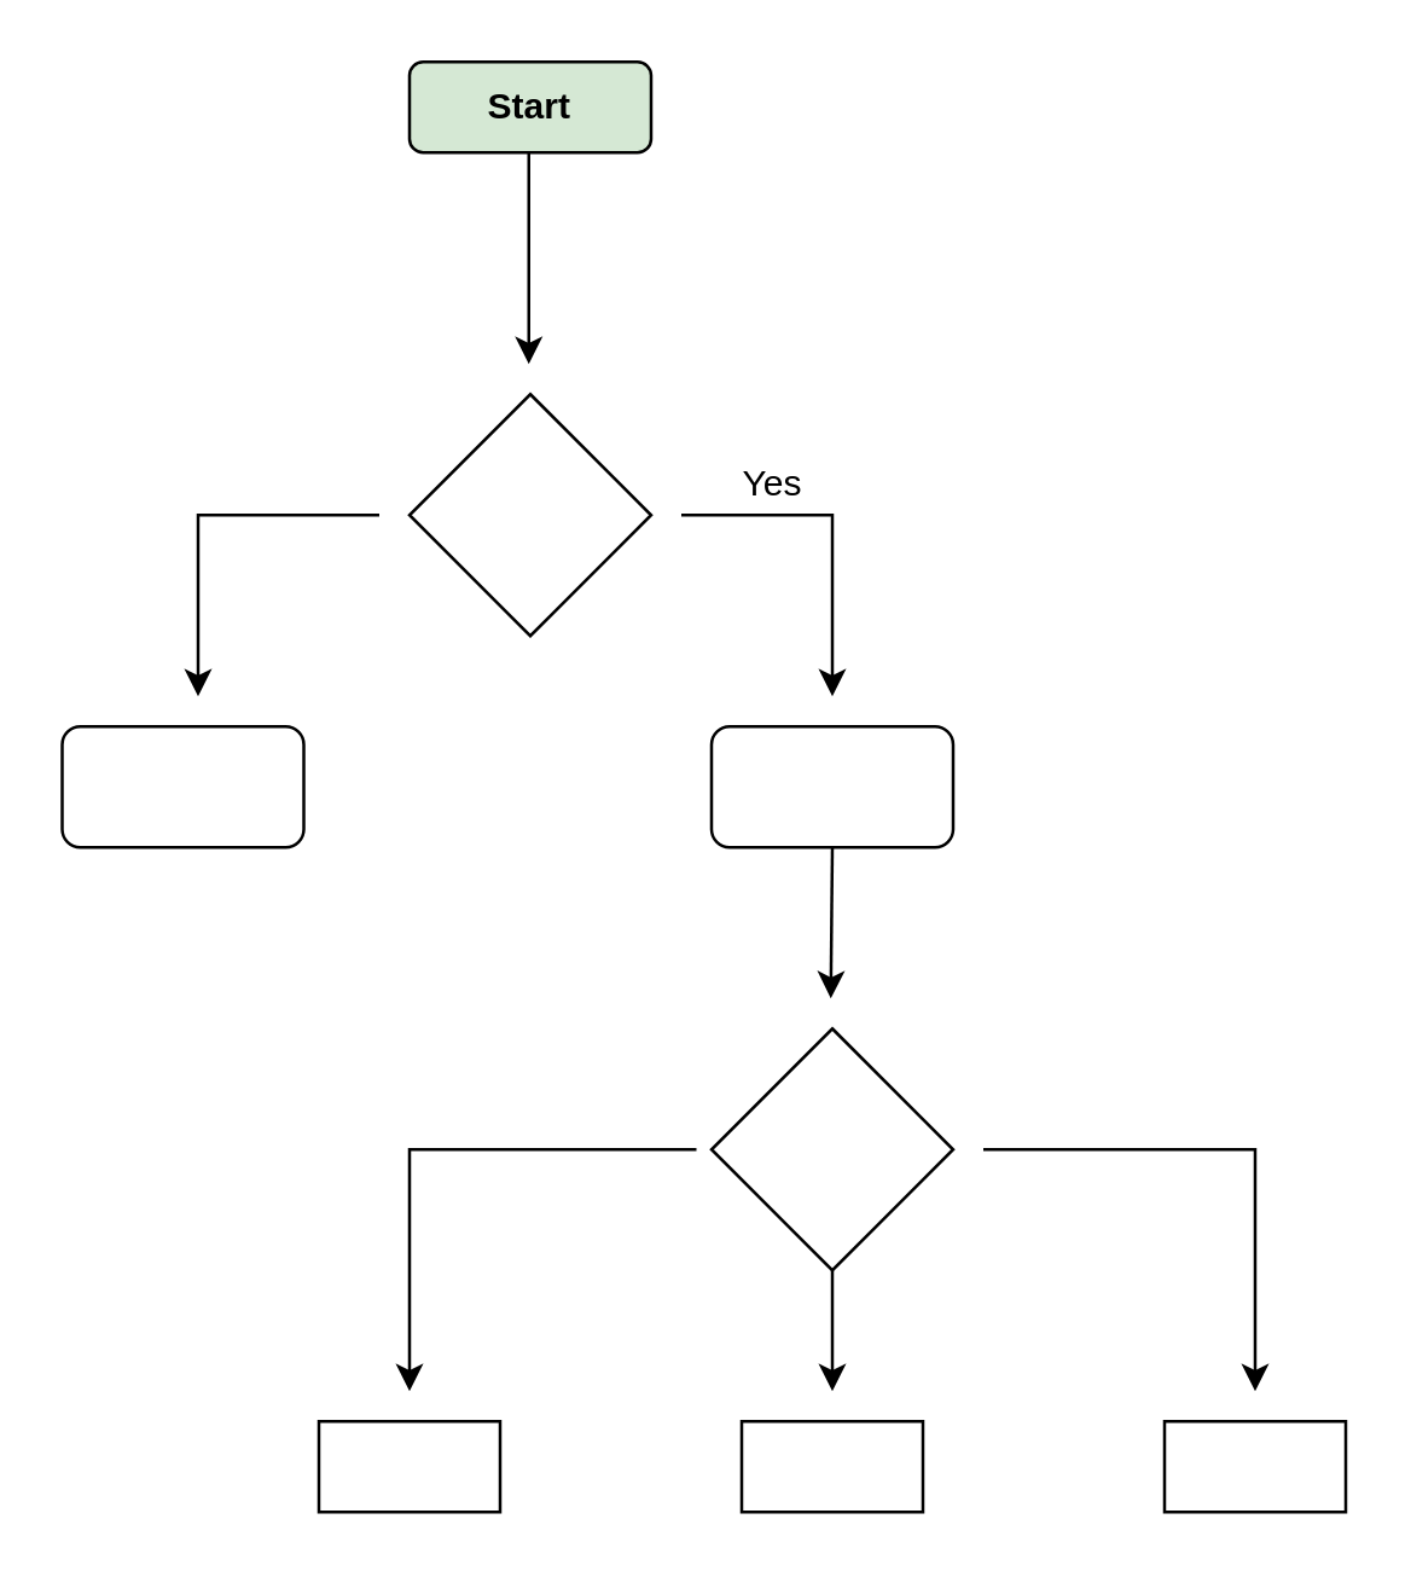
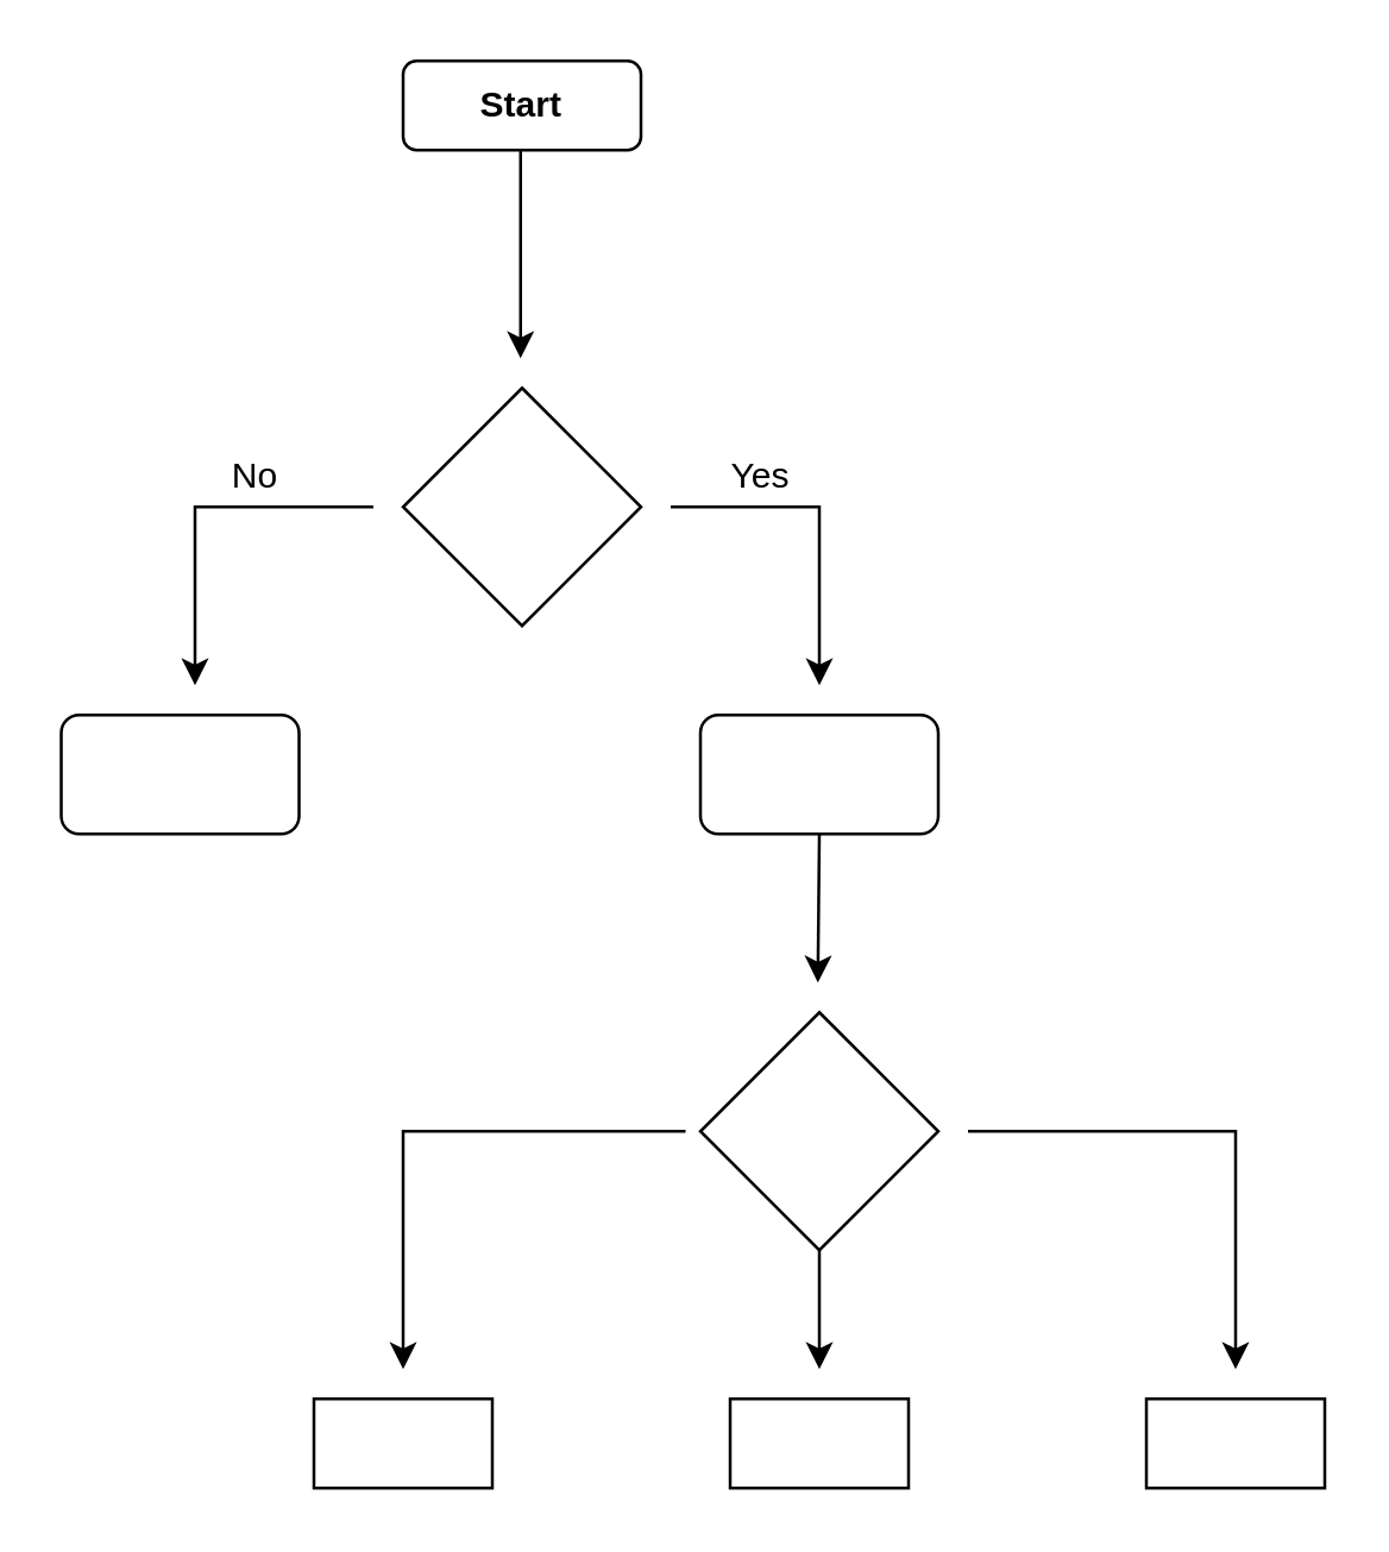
  <mxCell id="0" />
  <mxCell id="1" parent="0" />
  <mxCell id="2" value="" style="rhombus;whiteSpace=wrap;html=1;" vertex="1" parent="1"><mxGeometry x="135" y="130" width="80" height="80" as="geometry" /></mxCell>
- <mxCell id="3" value="&lt;b&gt;Start&lt;/b&gt;" style="rounded=1;whiteSpace=wrap;html=1;fillColor=#D5E8D4;" vertex="1" parent="1"><mxGeometry x="135" y="20" width="80" height="30" as="geometry" /></mxCell>
+ <mxCell id="3" value="&lt;b&gt;Start&lt;/b&gt;" style="rounded=1;whiteSpace=wrap;html=1;fillColor=#ffffff;" vertex="1" parent="1"><mxGeometry x="135" y="20" width="80" height="30" as="geometry" /></mxCell>
  <mxCell id="4" value="" style="endArrow=classic;html=1;rounded=0;" edge="1" parent="1"><mxGeometry width="50" height="50" relative="1" as="geometry"><mxPoint x="125" y="170" as="sourcePoint" /><mxPoint x="65" y="230" as="targetPoint" /><Array as="points"><mxPoint x="65" y="170" /></Array></mxGeometry></mxCell>
  <mxCell id="5" value="" style="endArrow=classic;html=1;rounded=0;" edge="1" parent="1"><mxGeometry width="50" height="50" relative="1" as="geometry"><mxPoint x="174.5" y="50" as="sourcePoint" /><mxPoint x="174.5" y="120" as="targetPoint" /></mxGeometry></mxCell>
  <mxCell id="6" value="" style="endArrow=classic;html=1;rounded=0;" edge="1" parent="1"><mxGeometry width="50" height="50" relative="1" as="geometry"><mxPoint x="225" y="170" as="sourcePoint" /><mxPoint x="275" y="230" as="targetPoint" /><Array as="points"><mxPoint x="275" y="170" /></Array></mxGeometry></mxCell>
  <mxCell id="7" value="" style="rounded=1;whiteSpace=wrap;html=1;" vertex="1" parent="1"><mxGeometry x="235" y="240" width="80" height="40" as="geometry" /></mxCell>
  <mxCell id="8" value="" style="rhombus;whiteSpace=wrap;html=1;" vertex="1" parent="1"><mxGeometry x="235" y="340" width="80" height="80" as="geometry" /></mxCell>
  <mxCell id="9" value="" style="endArrow=classic;html=1;rounded=0;" edge="1" parent="1"><mxGeometry width="50" height="50" relative="1" as="geometry"><mxPoint x="230" y="380" as="sourcePoint" /><mxPoint x="135" y="460" as="targetPoint" /><Array as="points"><mxPoint x="135" y="380" /></Array></mxGeometry></mxCell>
  <mxCell id="10" value="" style="endArrow=classic;html=1;rounded=0;" edge="1" parent="1"><mxGeometry width="50" height="50" relative="1" as="geometry"><mxPoint x="275" y="280" as="sourcePoint" /><mxPoint x="274.5" y="330" as="targetPoint" /></mxGeometry></mxCell>
  <mxCell id="11" value="" style="endArrow=classic;html=1;rounded=0;" edge="1" parent="1"><mxGeometry width="50" height="50" relative="1" as="geometry"><mxPoint x="325" y="380" as="sourcePoint" /><mxPoint x="415" y="460" as="targetPoint" /><Array as="points"><mxPoint x="415" y="380" /></Array></mxGeometry></mxCell>
  <mxCell id="12" value="" style="endArrow=classic;html=1;rounded=0;" edge="1" parent="1"><mxGeometry width="50" height="50" relative="1" as="geometry"><mxPoint x="275" y="420" as="sourcePoint" /><mxPoint x="275" y="460" as="targetPoint" /></mxGeometry></mxCell>
  <mxCell id="13" value="" style="rounded=0;whiteSpace=wrap;html=1;" vertex="1" parent="1"><mxGeometry x="105" y="470" width="60" height="30" as="geometry" /></mxCell>
  <mxCell id="14" value="" style="rounded=0;whiteSpace=wrap;html=1;" vertex="1" parent="1"><mxGeometry x="245" y="470" width="60" height="30" as="geometry" /></mxCell>
  <mxCell id="15" value="" style="rounded=0;whiteSpace=wrap;html=1;" vertex="1" parent="1"><mxGeometry x="385" y="470" width="60" height="30" as="geometry" /></mxCell>
  <mxCell id="16" value="Yes" style="text;html=1;align=center;verticalAlign=middle;resizable=0;points=[];autosize=1;strokeColor=none;fillColor=none;" vertex="1" parent="1"><mxGeometry x="235" y="150" width="40" height="20" as="geometry" /></mxCell>
+ <mxCell id="17" value="No" style="text;html=1;align=center;verticalAlign=middle;resizable=0;points=[];autosize=1;strokeColor=none;fillColor=none;" vertex="1" parent="1"><mxGeometry x="70" y="150" width="30" height="20" as="geometry" /></mxCell>
  <mxCell id="18" value="" style="rounded=1;whiteSpace=wrap;html=1;" vertex="1" parent="1"><mxGeometry x="20" y="240" width="80" height="40" as="geometry" /></mxCell>
